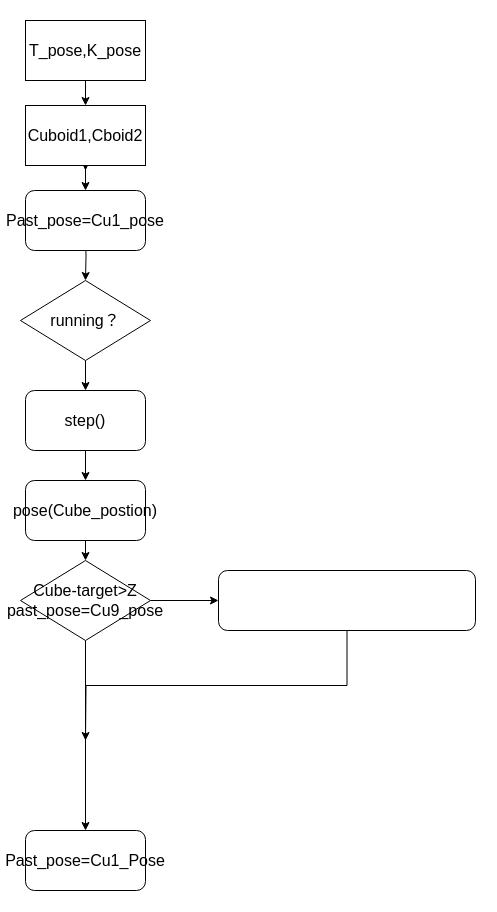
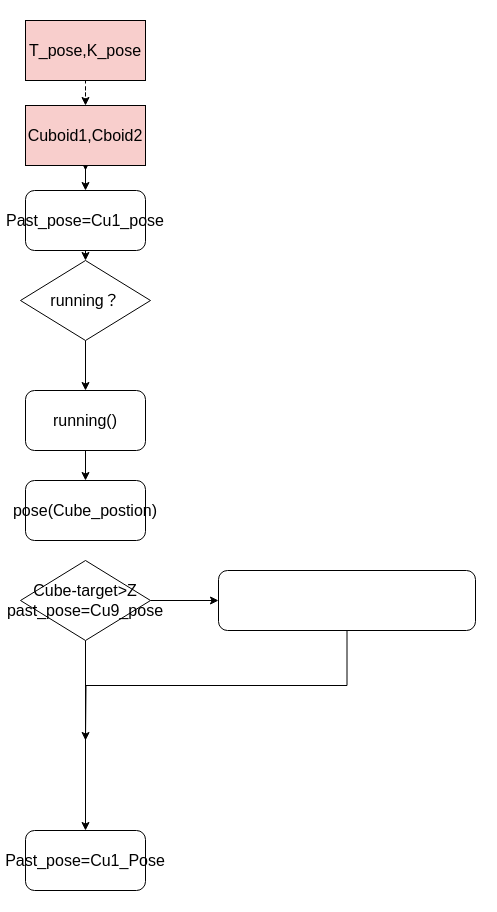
  <mxCell id="0" />
  <mxCell id="1" parent="0" />
  <mxCell id="2" style="edgeStyle=orthogonalEdgeStyle;rounded=0;orthogonalLoop=1;jettySize=auto;html=1;exitX=0.5;exitY=1;exitDx=0;exitDy=0;fontSize=16;" edge="1" parent="1" source="16"><mxGeometry relative="1" as="geometry"><mxPoint x="85" y="170" as="targetPoint" /></mxGeometry></mxCell>
- <mxCell id="3" value="T_pose,K_pose" style="rounded=0;whiteSpace=wrap;html=1;fontSize=16;" vertex="1" parent="1"><mxGeometry x="25" y="20" width="120" height="60" as="geometry" /></mxCell>
+ <mxCell id="3" value="T_pose,K_pose" style="rounded=0;whiteSpace=wrap;html=1;fontSize=16;fillColor=#f8cecc;" vertex="1" parent="1"><mxGeometry x="25" y="20" width="120" height="60" as="geometry" /></mxCell>
  <mxCell id="4" style="edgeStyle=orthogonalEdgeStyle;rounded=0;orthogonalLoop=1;jettySize=auto;html=1;exitX=0.5;exitY=1;exitDx=0;exitDy=0;entryX=0.5;entryY=0;entryDx=0;entryDy=0;fontSize=16;" edge="1" parent="1" target="6"><mxGeometry relative="1" as="geometry"><mxPoint x="85" y="230" as="sourcePoint" /></mxGeometry></mxCell>
  <mxCell id="5" style="edgeStyle=orthogonalEdgeStyle;rounded=0;orthogonalLoop=1;jettySize=auto;html=1;exitX=0.5;exitY=1;exitDx=0;exitDy=0;entryX=0.5;entryY=0;entryDx=0;entryDy=0;fontSize=16;" edge="1" parent="1" source="6" target="8"><mxGeometry relative="1" as="geometry" /></mxCell>
- <mxCell id="6" value="running？" style="rhombus;whiteSpace=wrap;html=1;fontSize=16;" vertex="1" parent="1"><mxGeometry x="20" y="280" width="130" height="80" as="geometry" /></mxCell>
+ <mxCell id="6" value="running？" style="rhombus;whiteSpace=wrap;html=1;fontSize=16;" vertex="1" parent="1"><mxGeometry x="20" y="260" width="130" height="80" as="geometry" /></mxCell>
  <mxCell id="7" style="edgeStyle=orthogonalEdgeStyle;rounded=0;orthogonalLoop=1;jettySize=auto;html=1;exitX=0.5;exitY=1;exitDx=0;exitDy=0;entryX=0.5;entryY=0;entryDx=0;entryDy=0;fontSize=16;" edge="1" parent="1" source="8" target="10"><mxGeometry relative="1" as="geometry" /></mxCell>
- <mxCell id="8" value="step()" style="rounded=1;whiteSpace=wrap;html=1;fontSize=16;" vertex="1" parent="1"><mxGeometry x="25" y="390" width="120" height="60" as="geometry" /></mxCell>
- <mxCell id="9" style="edgeStyle=orthogonalEdgeStyle;rounded=0;orthogonalLoop=1;jettySize=auto;html=1;exitX=0.5;exitY=1;exitDx=0;exitDy=0;entryX=0.5;entryY=0;entryDx=0;entryDy=0;fontSize=16;" edge="1" parent="1" source="10" target="13"><mxGeometry relative="1" as="geometry" /></mxCell>
+ <mxCell id="8" value="running()" style="rounded=1;whiteSpace=wrap;html=1;fontSize=16;" vertex="1" parent="1"><mxGeometry x="25" y="390" width="120" height="60" as="geometry" /></mxCell>
  <mxCell id="10" value="pose(Cube_postion)" style="rounded=1;whiteSpace=wrap;html=1;fontSize=16;" vertex="1" parent="1"><mxGeometry x="25" y="480" width="120" height="60" as="geometry" /></mxCell>
  <mxCell id="11" style="edgeStyle=orthogonalEdgeStyle;rounded=0;orthogonalLoop=1;jettySize=auto;html=1;exitX=0.5;exitY=1;exitDx=0;exitDy=0;entryX=0.5;entryY=0;entryDx=0;entryDy=0;fontSize=16;" edge="1" parent="1" source="13" target="14"><mxGeometry relative="1" as="geometry" /></mxCell>
  <mxCell id="12" style="edgeStyle=orthogonalEdgeStyle;rounded=0;orthogonalLoop=1;jettySize=auto;html=1;exitX=1;exitY=0.5;exitDx=0;exitDy=0;fontSize=16;" edge="1" parent="1" source="13" target="20"><mxGeometry relative="1" as="geometry" /></mxCell>
  <mxCell id="13" value="Cube-target&amp;gt;Z&lt;br&gt;past_pose=Cu9_pose" style="rhombus;whiteSpace=wrap;html=1;fontSize=16;" vertex="1" parent="1"><mxGeometry x="20" y="560" width="130" height="80" as="geometry" /></mxCell>
  <mxCell id="14" value="Past_pose=Cu1_Pose" style="rounded=1;whiteSpace=wrap;html=1;fontSize=16;" vertex="1" parent="1"><mxGeometry x="25" y="830" width="120" height="60" as="geometry" /></mxCell>
  <mxCell id="15" style="edgeStyle=orthogonalEdgeStyle;rounded=0;orthogonalLoop=1;jettySize=auto;html=1;exitX=0.5;exitY=1;exitDx=0;exitDy=0;entryX=0.5;entryY=0;entryDx=0;entryDy=0;fontSize=16;" edge="1" parent="1" source="16" target="18"><mxGeometry relative="1" as="geometry" /></mxCell>
- <mxCell id="16" value="Cuboid1,Cboid2" style="rounded=0;whiteSpace=wrap;html=1;fontSize=16;" vertex="1" parent="1"><mxGeometry x="25" y="105" width="120" height="60" as="geometry" /></mxCell>
- <mxCell id="17" style="edgeStyle=orthogonalEdgeStyle;rounded=0;orthogonalLoop=1;jettySize=auto;html=1;exitX=0.5;exitY=1;exitDx=0;exitDy=0;fontSize=16;" edge="1" parent="1" source="3" target="16"><mxGeometry relative="1" as="geometry"><mxPoint x="85" y="100" as="sourcePoint" /><mxPoint x="85" y="170" as="targetPoint" /></mxGeometry></mxCell>
+ <mxCell id="16" value="Cuboid1,Cboid2" style="rounded=0;whiteSpace=wrap;html=1;fontSize=16;fillColor=#f8cecc;" vertex="1" parent="1"><mxGeometry x="25" y="105" width="120" height="60" as="geometry" /></mxCell>
+ <mxCell id="17" style="edgeStyle=orthogonalEdgeStyle;rounded=0;orthogonalLoop=1;jettySize=auto;html=1;exitX=0.5;exitY=1;exitDx=0;exitDy=0;fontSize=16;dashed=1;" edge="1" parent="1" source="3" target="16"><mxGeometry relative="1" as="geometry"><mxPoint x="85" y="100" as="sourcePoint" /><mxPoint x="85" y="170" as="targetPoint" /></mxGeometry></mxCell>
  <mxCell id="18" value="Past_pose=Cu1_pose" style="rounded=1;whiteSpace=wrap;html=1;fontSize=16;" vertex="1" parent="1"><mxGeometry x="25" y="190" width="120" height="60" as="geometry" /></mxCell>
  <mxCell id="19" style="edgeStyle=orthogonalEdgeStyle;rounded=0;orthogonalLoop=1;jettySize=auto;html=1;exitX=0.5;exitY=1;exitDx=0;exitDy=0;fontSize=16;" edge="1" parent="1" source="20"><mxGeometry relative="1" as="geometry"><mxPoint x="85" y="740" as="targetPoint" /></mxGeometry></mxCell>
  <mxCell id="20" value="" style="rounded=1;whiteSpace=wrap;html=1;fontSize=16;" vertex="1" parent="1"><mxGeometry x="218" y="570" width="257" height="60" as="geometry" /></mxCell>
